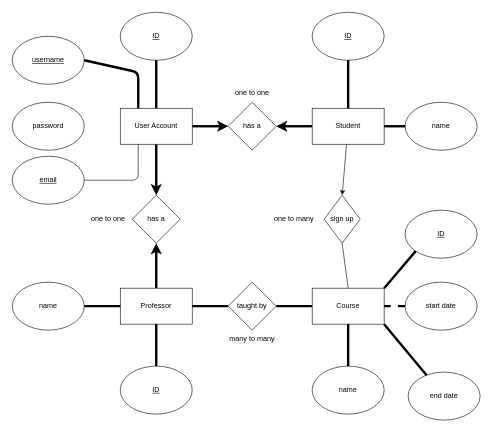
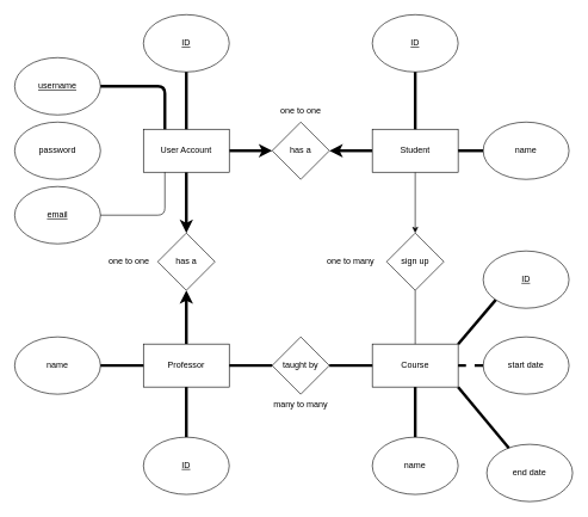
  <mxCell id="0" />
  <mxCell id="1" parent="0" />
  <mxCell id="2" style="edgeStyle=none;html=1;strokeWidth=4;" parent="1" source="4" target="18" edge="1"><mxGeometry relative="1" as="geometry" /></mxCell>
  <mxCell id="3" style="edgeStyle=none;html=1;entryX=0.5;entryY=0;entryDx=0;entryDy=0;strokeWidth=1;" parent="1" source="4" target="21" edge="1"><mxGeometry relative="1" as="geometry" /></mxCell>
  <mxCell id="4" value="Student" style="rounded=0;whiteSpace=wrap;html=1;" parent="1" vertex="1"><mxGeometry x="520" y="180" width="120" height="60" as="geometry" /></mxCell>
  <mxCell id="5" value="Course" style="rounded=0;whiteSpace=wrap;html=1;" parent="1" vertex="1"><mxGeometry x="520" y="480" width="120" height="60" as="geometry" /></mxCell>
  <mxCell id="6" style="edgeStyle=none;html=1;entryX=0;entryY=0.5;entryDx=0;entryDy=0;strokeWidth=4;" parent="1" source="8" target="18" edge="1"><mxGeometry relative="1" as="geometry" /></mxCell>
  <mxCell id="7" style="edgeStyle=none;html=1;entryX=0.5;entryY=0;entryDx=0;entryDy=0;strokeWidth=4;" parent="1" source="8" target="37" edge="1"><mxGeometry relative="1" as="geometry" /></mxCell>
  <mxCell id="8" value="User Account" style="rounded=0;whiteSpace=wrap;html=1;" parent="1" vertex="1"><mxGeometry x="200" y="180" width="120" height="60" as="geometry" /></mxCell>
  <mxCell id="9" style="edgeStyle=none;html=1;entryX=0.5;entryY=1;entryDx=0;entryDy=0;strokeWidth=4;" parent="1" source="10" target="37" edge="1"><mxGeometry relative="1" as="geometry" /></mxCell>
  <mxCell id="10" value="Professor" style="rounded=0;whiteSpace=wrap;html=1;" parent="1" vertex="1"><mxGeometry x="200" y="480" width="120" height="60" as="geometry" /></mxCell>
- <mxCell id="11" value="&lt;u&gt;username&lt;/u&gt;" style="ellipse;whiteSpace=wrap;html=1;" parent="1" vertex="1"><mxGeometry x="20" y="60" width="120" height="80" as="geometry" /></mxCell>
+ <mxCell id="11" value="&lt;u&gt;username&lt;/u&gt;" style="ellipse;whiteSpace=wrap;html=1;" parent="1" vertex="1"><mxGeometry x="20" y="80" width="120" height="80" as="geometry" /></mxCell>
  <mxCell id="12" value="password" style="ellipse;whiteSpace=wrap;html=1;" parent="1" vertex="1"><mxGeometry x="20" y="170" width="120" height="80" as="geometry" /></mxCell>
  <mxCell id="13" value="&lt;u&gt;email&lt;/u&gt;" style="ellipse;whiteSpace=wrap;html=1;" parent="1" vertex="1"><mxGeometry x="20" y="260" width="120" height="80" as="geometry" /></mxCell>
  <mxCell id="14" value="&lt;u&gt;ID&lt;/u&gt;" style="ellipse;whiteSpace=wrap;html=1;" parent="1" vertex="1"><mxGeometry x="200" y="20" width="120" height="80" as="geometry" /></mxCell>
  <mxCell id="15" value="name" style="ellipse;whiteSpace=wrap;html=1;" parent="1" vertex="1"><mxGeometry x="675" y="170" width="120" height="80" as="geometry" /></mxCell>
  <mxCell id="16" value="" style="endArrow=none;html=1;exitX=1;exitY=0.5;exitDx=0;exitDy=0;entryX=0.25;entryY=0;entryDx=0;entryDy=0;strokeWidth=4;" parent="1" source="11" target="8" edge="1"><mxGeometry width="50" height="50" relative="1" as="geometry"><mxPoint x="200" y="140" as="sourcePoint" /><mxPoint x="250" y="90" as="targetPoint" /><Array as="points"><mxPoint x="230" y="120" /></Array></mxGeometry></mxCell>
  <mxCell id="17" value="" style="endArrow=none;html=1;exitX=1;exitY=0.5;exitDx=0;exitDy=0;entryX=0.25;entryY=1;entryDx=0;entryDy=0;" parent="1" source="13" target="8" edge="1"><mxGeometry width="50" height="50" relative="1" as="geometry"><mxPoint x="230" y="340" as="sourcePoint" /><mxPoint x="280" y="290" as="targetPoint" /><Array as="points"><mxPoint x="230" y="300" /></Array></mxGeometry></mxCell>
  <mxCell id="18" value="has a" style="rhombus;whiteSpace=wrap;html=1;" parent="1" vertex="1"><mxGeometry x="380" y="170" width="80" height="80" as="geometry" /></mxCell>
  <mxCell id="19" value="" style="endArrow=none;html=1;strokeWidth=4;entryX=0.5;entryY=1;entryDx=0;entryDy=0;exitX=0.5;exitY=0;exitDx=0;exitDy=0;" parent="1" source="8" target="14" edge="1"><mxGeometry width="50" height="50" relative="1" as="geometry"><mxPoint x="490" y="370" as="sourcePoint" /><mxPoint x="540" y="320" as="targetPoint" /></mxGeometry></mxCell>
  <mxCell id="20" value="" style="endArrow=none;html=1;strokeWidth=4;entryX=0;entryY=0.5;entryDx=0;entryDy=0;exitX=1;exitY=0.5;exitDx=0;exitDy=0;" parent="1" source="4" target="15" edge="1"><mxGeometry width="50" height="50" relative="1" as="geometry"><mxPoint x="650" y="330" as="sourcePoint" /><mxPoint x="700" y="280" as="targetPoint" /></mxGeometry></mxCell>
- <mxCell id="21" value="sign up" style="rhombus;whiteSpace=wrap;html=1;" parent="1" vertex="1"><mxGeometry x="540" y="325" width="60" height="80" as="geometry" /></mxCell>
+ <mxCell id="21" value="sign up" style="rhombus;whiteSpace=wrap;html=1;" parent="1" vertex="1"><mxGeometry x="540" y="325" width="80" height="80" as="geometry" /></mxCell>
  <mxCell id="22" value="" style="endArrow=none;html=1;strokeWidth=1;entryX=0.5;entryY=1;entryDx=0;entryDy=0;exitX=0.5;exitY=0;exitDx=0;exitDy=0;" parent="1" source="5" target="21" edge="1"><mxGeometry width="50" height="50" relative="1" as="geometry"><mxPoint x="380" y="460" as="sourcePoint" /><mxPoint x="430" y="410" as="targetPoint" /></mxGeometry></mxCell>
  <mxCell id="23" value="taught by" style="rhombus;whiteSpace=wrap;html=1;" parent="1" vertex="1"><mxGeometry x="380" y="470" width="80" height="80" as="geometry" /></mxCell>
  <mxCell id="24" value="name" style="ellipse;whiteSpace=wrap;html=1;" parent="1" vertex="1"><mxGeometry x="520" y="610" width="120" height="80" as="geometry" /></mxCell>
  <mxCell id="25" value="" style="endArrow=none;html=1;strokeWidth=4;exitX=0.5;exitY=0;exitDx=0;exitDy=0;endSize=6;startSize=6;entryX=0.5;entryY=1;entryDx=0;entryDy=0;" parent="1" source="24" target="5" edge="1"><mxGeometry width="50" height="50" relative="1" as="geometry"><mxPoint x="250.86" y="680" as="sourcePoint" /><mxPoint x="479.131" y="570" as="targetPoint" /></mxGeometry></mxCell>
  <mxCell id="26" value="" style="endArrow=none;html=1;strokeWidth=4;startSize=6;endSize=6;exitX=1;exitY=0.5;exitDx=0;exitDy=0;entryX=0;entryY=0.5;entryDx=0;entryDy=0;" parent="1" source="10" target="23" edge="1"><mxGeometry width="50" height="50" relative="1" as="geometry"><mxPoint x="250" y="610" as="sourcePoint" /><mxPoint x="370" y="550" as="targetPoint" /></mxGeometry></mxCell>
  <mxCell id="27" value="" style="endArrow=none;html=1;strokeWidth=4;startSize=6;endSize=6;entryX=0;entryY=0.5;entryDx=0;entryDy=0;exitX=1;exitY=0.5;exitDx=0;exitDy=0;" parent="1" source="23" target="5" edge="1"><mxGeometry width="50" height="50" relative="1" as="geometry"><mxPoint x="470" y="550" as="sourcePoint" /><mxPoint x="420" y="570" as="targetPoint" /></mxGeometry></mxCell>
  <mxCell id="28" value="name" style="ellipse;whiteSpace=wrap;html=1;" parent="1" vertex="1"><mxGeometry x="20" y="470" width="120" height="80" as="geometry" /></mxCell>
  <mxCell id="29" value="" style="endArrow=none;html=1;strokeWidth=4;startSize=6;endSize=6;entryX=0;entryY=0.5;entryDx=0;entryDy=0;exitX=1;exitY=0.5;exitDx=0;exitDy=0;" parent="1" source="28" target="10" edge="1"><mxGeometry width="50" height="50" relative="1" as="geometry"><mxPoint x="120" y="640" as="sourcePoint" /><mxPoint x="170" y="590" as="targetPoint" /></mxGeometry></mxCell>
  <mxCell id="30" value="one to one" style="text;html=1;strokeColor=none;fillColor=none;align=center;verticalAlign=middle;whiteSpace=wrap;rounded=0;" parent="1" vertex="1"><mxGeometry x="390" y="140" width="60" height="30" as="geometry" /></mxCell>
  <mxCell id="31" value="one to many" style="text;html=1;strokeColor=none;fillColor=none;align=center;verticalAlign=middle;whiteSpace=wrap;rounded=0;" parent="1" vertex="1"><mxGeometry x="450" y="350" width="80" height="30" as="geometry" /></mxCell>
  <mxCell id="32" value="many to many" style="text;html=1;strokeColor=none;fillColor=none;align=center;verticalAlign=middle;whiteSpace=wrap;rounded=0;" parent="1" vertex="1"><mxGeometry x="380" y="550" width="80" height="30" as="geometry" /></mxCell>
  <mxCell id="33" value="start date" style="ellipse;whiteSpace=wrap;html=1;" parent="1" vertex="1"><mxGeometry x="675" y="470" width="120" height="80" as="geometry" /></mxCell>
  <mxCell id="34" value="" style="endArrow=none;html=1;strokeWidth=4;endSize=6;startSize=6;entryX=1;entryY=0.5;entryDx=0;entryDy=0;dashed=1;" parent="1" source="33" target="5" edge="1"><mxGeometry width="50" height="50" relative="1" as="geometry"><mxPoint x="400" y="435" as="sourcePoint" /><mxPoint x="640" y="325" as="targetPoint" /></mxGeometry></mxCell>
  <mxCell id="35" value="end date" style="ellipse;whiteSpace=wrap;html=1;" parent="1" vertex="1"><mxGeometry x="680" y="620" width="120" height="80" as="geometry" /></mxCell>
  <mxCell id="36" value="" style="endArrow=none;html=1;strokeWidth=4;endSize=6;startSize=6;entryX=1;entryY=1;entryDx=0;entryDy=0;" parent="1" source="35" target="5" edge="1"><mxGeometry width="50" height="50" relative="1" as="geometry"><mxPoint x="400" y="665" as="sourcePoint" /><mxPoint x="640" y="710" as="targetPoint" /></mxGeometry></mxCell>
  <mxCell id="37" value="has a" style="rhombus;whiteSpace=wrap;html=1;" parent="1" vertex="1"><mxGeometry x="220" y="325" width="80" height="80" as="geometry" /></mxCell>
  <mxCell id="38" value="one to one" style="text;html=1;strokeColor=none;fillColor=none;align=center;verticalAlign=middle;whiteSpace=wrap;rounded=0;" parent="1" vertex="1"><mxGeometry x="150" y="350" width="60" height="30" as="geometry" /></mxCell>
  <mxCell id="39" value="&lt;u&gt;ID&lt;/u&gt;" style="ellipse;whiteSpace=wrap;html=1;" parent="1" vertex="1"><mxGeometry x="200" y="610" width="120" height="80" as="geometry" /></mxCell>
  <mxCell id="40" value="" style="endArrow=none;html=1;strokeWidth=4;entryX=0.5;entryY=0;entryDx=0;entryDy=0;exitX=0.5;exitY=1;exitDx=0;exitDy=0;" parent="1" source="10" target="39" edge="1"><mxGeometry width="50" height="50" relative="1" as="geometry"><mxPoint x="265" y="540" as="sourcePoint" /><mxPoint x="520" y="950" as="targetPoint" /></mxGeometry></mxCell>
  <mxCell id="41" value="&lt;u&gt;ID&lt;/u&gt;" style="ellipse;whiteSpace=wrap;html=1;" parent="1" vertex="1"><mxGeometry x="675" y="350" width="120" height="80" as="geometry" /></mxCell>
  <mxCell id="42" value="" style="endArrow=none;html=1;strokeWidth=4;entryX=0;entryY=1;entryDx=0;entryDy=0;exitX=1;exitY=0;exitDx=0;exitDy=0;" parent="1" source="5" target="41" edge="1"><mxGeometry width="50" height="50" relative="1" as="geometry"><mxPoint x="765" y="280" as="sourcePoint" /><mxPoint x="1025" y="690" as="targetPoint" /></mxGeometry></mxCell>
  <mxCell id="43" value="&lt;u&gt;ID&lt;/u&gt;" style="ellipse;whiteSpace=wrap;html=1;" vertex="1" parent="1"><mxGeometry x="520" y="20" width="120" height="80" as="geometry" /></mxCell>
  <mxCell id="44" value="" style="endArrow=none;html=1;strokeWidth=4;entryX=0.5;entryY=1;entryDx=0;entryDy=0;exitX=0.5;exitY=0;exitDx=0;exitDy=0;" edge="1" parent="1" target="43" source="4"><mxGeometry width="50" height="50" relative="1" as="geometry"><mxPoint x="580" y="-50" as="sourcePoint" /><mxPoint x="840" y="360" as="targetPoint" /></mxGeometry></mxCell>
